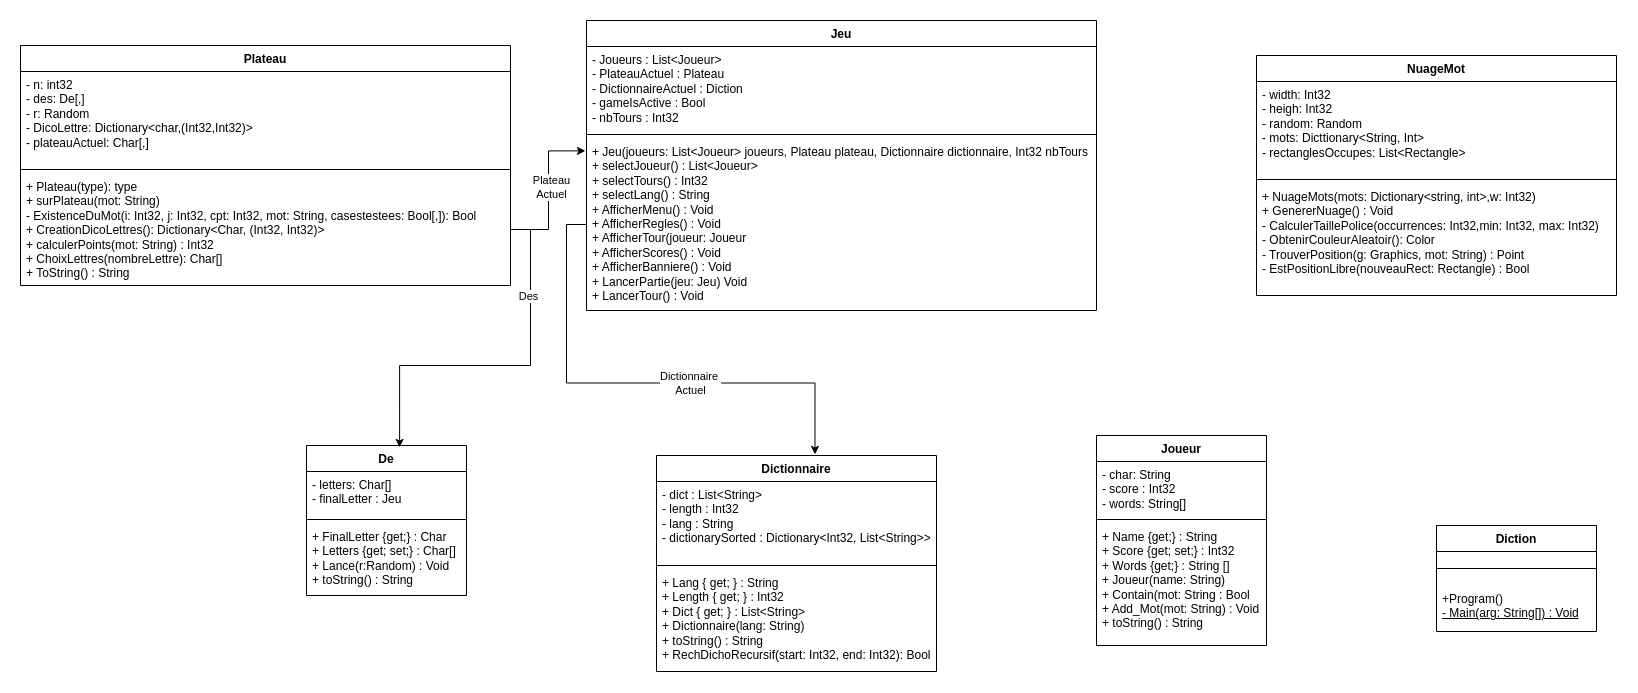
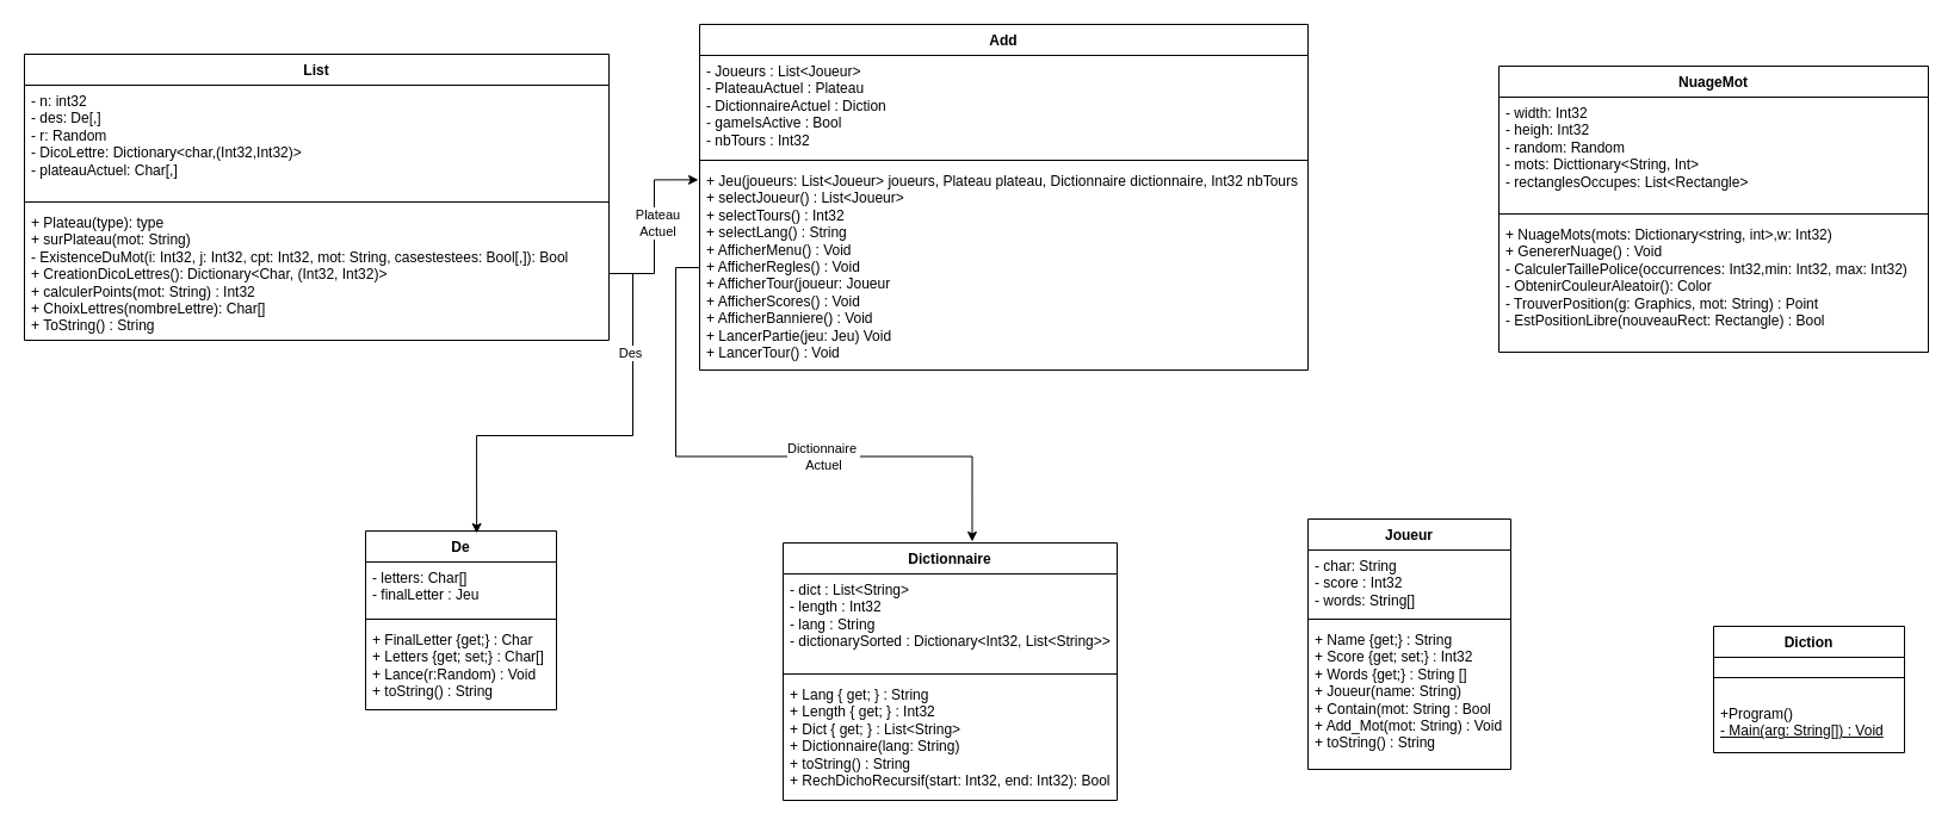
  <mxCell id="0" />
  <mxCell id="1" parent="0" />
- <mxCell id="2" value="Plateau" style="swimlane;fontStyle=1;align=center;verticalAlign=top;childLayout=stackLayout;horizontal=1;startSize=26;horizontalStack=0;resizeParent=1;resizeParentMax=0;resizeLast=0;collapsible=1;marginBottom=0;whiteSpace=wrap;html=1;" vertex="1" parent="1"><mxGeometry x="20" y="45" width="490" height="240" as="geometry" /></mxCell>
+ <mxCell id="2" value="List" style="swimlane;fontStyle=1;align=center;verticalAlign=top;childLayout=stackLayout;horizontal=1;startSize=26;horizontalStack=0;resizeParent=1;resizeParentMax=0;resizeLast=0;collapsible=1;marginBottom=0;whiteSpace=wrap;html=1;" vertex="1" parent="1"><mxGeometry x="20" y="45" width="490" height="240" as="geometry" /></mxCell>
  <mxCell id="3" value="- n: int32&lt;div&gt;- des: De[,]&lt;/div&gt;&lt;div&gt;- r: Random&lt;/div&gt;&lt;div&gt;- DicoLettre: Dictionary&amp;lt;char,(Int32,Int32)&amp;gt;&lt;/div&gt;&lt;div&gt;- plateauActuel: Char[,]&lt;/div&gt;&lt;div&gt;&lt;br&gt;&lt;/div&gt;" style="text;strokeColor=none;fillColor=none;align=left;verticalAlign=top;spacingLeft=4;spacingRight=4;overflow=hidden;rotatable=0;points=[[0,0.5],[1,0.5]];portConstraint=eastwest;whiteSpace=wrap;html=1;" vertex="1" parent="2"><mxGeometry y="26" width="490" height="94" as="geometry" /></mxCell>
  <mxCell id="4" value="" style="line;strokeWidth=1;fillColor=none;align=left;verticalAlign=middle;spacingTop=-1;spacingLeft=3;spacingRight=3;rotatable=0;labelPosition=right;points=[];portConstraint=eastwest;strokeColor=inherit;" vertex="1" parent="2"><mxGeometry y="120" width="490" height="8" as="geometry" /></mxCell>
  <mxCell id="5" value="+ Plateau(type): type&lt;div&gt;+ surPlateau(mot: String)&lt;/div&gt;&lt;div&gt;- ExistenceDuMot(i: Int32, j:&amp;nbsp;&lt;span style=&quot;background-color: initial;&quot;&gt;Int32&lt;/span&gt;&lt;span style=&quot;background-color: initial;&quot;&gt;, cpt:&amp;nbsp;&lt;/span&gt;&lt;span style=&quot;background-color: initial;&quot;&gt;Int32&lt;/span&gt;&lt;span style=&quot;background-color: initial;&quot;&gt;, mot: String, casestestees: B&lt;/span&gt;&lt;span style=&quot;background-color: initial;&quot;&gt;ool[,]&lt;/span&gt;&lt;span style=&quot;background-color: initial;&quot;&gt;): Bool&lt;/span&gt;&lt;/div&gt;&lt;div&gt;+ CreationDicoLettres():&amp;nbsp;Dictionary&amp;lt;Char, (Int32, Int32)&amp;gt;&lt;/div&gt;&lt;div&gt;+ calculerPoints(mot: String) : Int32&lt;/div&gt;&lt;div&gt;+ ChoixLettres(nombreLettre): Char[]&lt;/div&gt;&lt;div&gt;+ ToString() : String&lt;/div&gt;&lt;div&gt;&lt;br&gt;&lt;/div&gt;" style="text;strokeColor=none;fillColor=none;align=left;verticalAlign=top;spacingLeft=4;spacingRight=4;overflow=hidden;rotatable=0;points=[[0,0.5],[1,0.5]];portConstraint=eastwest;whiteSpace=wrap;html=1;" vertex="1" parent="2"><mxGeometry y="128" width="490" height="112" as="geometry" /></mxCell>
  <mxCell id="6" value="De" style="swimlane;fontStyle=1;align=center;verticalAlign=top;childLayout=stackLayout;horizontal=1;startSize=26;horizontalStack=0;resizeParent=1;resizeParentMax=0;resizeLast=0;collapsible=1;marginBottom=0;whiteSpace=wrap;html=1;" vertex="1" parent="1"><mxGeometry x="306" y="445" width="160" height="150" as="geometry" /></mxCell>
  <mxCell id="7" value="- letters: Char[]&lt;div&gt;- finalLetter : Jeu&lt;/div&gt;" style="text;strokeColor=none;fillColor=none;align=left;verticalAlign=top;spacingLeft=4;spacingRight=4;overflow=hidden;rotatable=0;points=[[0,0.5],[1,0.5]];portConstraint=eastwest;whiteSpace=wrap;html=1;" vertex="1" parent="6"><mxGeometry y="26" width="160" height="44" as="geometry" /></mxCell>
  <mxCell id="8" value="" style="line;strokeWidth=1;fillColor=none;align=left;verticalAlign=middle;spacingTop=-1;spacingLeft=3;spacingRight=3;rotatable=0;labelPosition=right;points=[];portConstraint=eastwest;strokeColor=inherit;" vertex="1" parent="6"><mxGeometry y="70" width="160" height="8" as="geometry" /></mxCell>
  <mxCell id="9" value="+ FinalLetter {get;} : Char&lt;div&gt;+ Letters {get; set;} : Char[]&lt;/div&gt;&lt;div&gt;&lt;span style=&quot;background-color: initial;&quot;&gt;+ Lance(r:Random) : Void&lt;/span&gt;&lt;br&gt;&lt;/div&gt;&lt;div&gt;+ toString() : String&lt;/div&gt;" style="text;strokeColor=none;fillColor=none;align=left;verticalAlign=top;spacingLeft=4;spacingRight=4;overflow=hidden;rotatable=0;points=[[0,0.5],[1,0.5]];portConstraint=eastwest;whiteSpace=wrap;html=1;" vertex="1" parent="6"><mxGeometry y="78" width="160" height="72" as="geometry" /></mxCell>
- <mxCell id="10" value="Jeu" style="swimlane;fontStyle=1;align=center;verticalAlign=top;childLayout=stackLayout;horizontal=1;startSize=26;horizontalStack=0;resizeParent=1;resizeParentMax=0;resizeLast=0;collapsible=1;marginBottom=0;whiteSpace=wrap;html=1;" vertex="1" parent="1"><mxGeometry x="586" y="20" width="510" height="290" as="geometry" /></mxCell>
+ <mxCell id="10" value="Add" style="swimlane;fontStyle=1;align=center;verticalAlign=top;childLayout=stackLayout;horizontal=1;startSize=26;horizontalStack=0;resizeParent=1;resizeParentMax=0;resizeLast=0;collapsible=1;marginBottom=0;whiteSpace=wrap;html=1;" vertex="1" parent="1"><mxGeometry x="586" y="20" width="510" height="290" as="geometry" /></mxCell>
  <mxCell id="11" value="- Joueurs : List&amp;lt;Joueur&amp;gt;&lt;div&gt;- PlateauActuel : Plateau&lt;/div&gt;&lt;div&gt;- DictionnaireActuel : Diction&lt;/div&gt;&lt;div&gt;- gameIsActive : Bool&lt;/div&gt;&lt;div&gt;- nbTours : Int32&lt;/div&gt;&lt;div&gt;&lt;br&gt;&lt;/div&gt;" style="text;strokeColor=none;fillColor=none;align=left;verticalAlign=top;spacingLeft=4;spacingRight=4;overflow=hidden;rotatable=0;points=[[0,0.5],[1,0.5]];portConstraint=eastwest;whiteSpace=wrap;html=1;" vertex="1" parent="10"><mxGeometry y="26" width="510" height="84" as="geometry" /></mxCell>
  <mxCell id="12" value="" style="line;strokeWidth=1;fillColor=none;align=left;verticalAlign=middle;spacingTop=-1;spacingLeft=3;spacingRight=3;rotatable=0;labelPosition=right;points=[];portConstraint=eastwest;strokeColor=inherit;" vertex="1" parent="10"><mxGeometry y="110" width="510" height="8" as="geometry" /></mxCell>
  <mxCell id="13" value="+ Jeu(joueurs: List&amp;lt;Joueur&amp;gt;&amp;nbsp;joueurs, Plateau plateau, Dictionnaire dictionnaire, Int32 nbTours&lt;div&gt;+ selectJoueur() : List&amp;lt;Joueur&amp;gt;&lt;/div&gt;&lt;div&gt;+ selectTours() : Int32&lt;/div&gt;&lt;div&gt;+ selectLang() : String&lt;/div&gt;&lt;div&gt;+ AfficherMenu() : Void&lt;/div&gt;&lt;div&gt;+ AfficherRegles() : Void&lt;/div&gt;&lt;div&gt;+ AfficherTour(joueur: Joueur&lt;/div&gt;&lt;div&gt;+ AfficherScores() : Void&lt;/div&gt;&lt;div&gt;+ AfficherBanniere() : Void&lt;/div&gt;&lt;div&gt;+ LancerPartie(jeu: Jeu) Void&lt;/div&gt;&lt;div&gt;+ LancerTour() : Void&lt;/div&gt;" style="text;strokeColor=none;fillColor=none;align=left;verticalAlign=top;spacingLeft=4;spacingRight=4;overflow=hidden;rotatable=0;points=[[0,0.5],[1,0.5]];portConstraint=eastwest;whiteSpace=wrap;html=1;" vertex="1" parent="10"><mxGeometry y="118" width="510" height="172" as="geometry" /></mxCell>
  <mxCell id="14" value="Dictionnaire" style="swimlane;fontStyle=1;align=center;verticalAlign=top;childLayout=stackLayout;horizontal=1;startSize=26;horizontalStack=0;resizeParent=1;resizeParentMax=0;resizeLast=0;collapsible=1;marginBottom=0;whiteSpace=wrap;html=1;" vertex="1" parent="1"><mxGeometry x="656" y="455" width="280" height="216" as="geometry" /></mxCell>
  <mxCell id="15" value="- dict : List&amp;lt;String&amp;gt;&lt;div&gt;- length : Int32&lt;/div&gt;&lt;div&gt;- lang : String&lt;/div&gt;&lt;div&gt;- dictionarySorted : Dictionary&amp;lt;Int32, List&amp;lt;String&amp;gt;&amp;gt;&lt;/div&gt;&lt;div&gt;&lt;br&gt;&lt;/div&gt;" style="text;strokeColor=none;fillColor=none;align=left;verticalAlign=top;spacingLeft=4;spacingRight=4;overflow=hidden;rotatable=0;points=[[0,0.5],[1,0.5]];portConstraint=eastwest;whiteSpace=wrap;html=1;" vertex="1" parent="14"><mxGeometry y="26" width="280" height="80" as="geometry" /></mxCell>
  <mxCell id="16" value="" style="line;strokeWidth=1;fillColor=none;align=left;verticalAlign=middle;spacingTop=-1;spacingLeft=3;spacingRight=3;rotatable=0;labelPosition=right;points=[];portConstraint=eastwest;strokeColor=inherit;" vertex="1" parent="14"><mxGeometry y="106" width="280" height="8" as="geometry" /></mxCell>
  <mxCell id="17" value="+ Lang { get; } : String&amp;nbsp;&lt;div&gt;+ Length { get; } : Int32&lt;/div&gt;&lt;div&gt;+ Dict { get; } : List&amp;lt;String&amp;gt;&lt;/div&gt;&lt;div&gt;+ Dictionnaire(lang: String)&lt;/div&gt;&lt;div&gt;+ toString() : String&lt;/div&gt;&lt;div&gt;+ RechDichoRecursif(start: Int32, end: Int32): Bool&lt;/div&gt;" style="text;strokeColor=none;fillColor=none;align=left;verticalAlign=top;spacingLeft=4;spacingRight=4;overflow=hidden;rotatable=0;points=[[0,0.5],[1,0.5]];portConstraint=eastwest;whiteSpace=wrap;html=1;" vertex="1" parent="14"><mxGeometry y="114" width="280" height="102" as="geometry" /></mxCell>
  <mxCell id="18" value="Joueur" style="swimlane;fontStyle=1;align=center;verticalAlign=top;childLayout=stackLayout;horizontal=1;startSize=26;horizontalStack=0;resizeParent=1;resizeParentMax=0;resizeLast=0;collapsible=1;marginBottom=0;whiteSpace=wrap;html=1;" vertex="1" parent="1"><mxGeometry x="1096" y="435" width="170" height="210" as="geometry" /></mxCell>
  <mxCell id="19" value="- char: String&lt;div&gt;- score : Int32&lt;/div&gt;&lt;div&gt;- words: String[]&lt;/div&gt;" style="text;strokeColor=none;fillColor=none;align=left;verticalAlign=top;spacingLeft=4;spacingRight=4;overflow=hidden;rotatable=0;points=[[0,0.5],[1,0.5]];portConstraint=eastwest;whiteSpace=wrap;html=1;" vertex="1" parent="18"><mxGeometry y="26" width="170" height="54" as="geometry" /></mxCell>
  <mxCell id="20" value="" style="line;strokeWidth=1;fillColor=none;align=left;verticalAlign=middle;spacingTop=-1;spacingLeft=3;spacingRight=3;rotatable=0;labelPosition=right;points=[];portConstraint=eastwest;strokeColor=inherit;" vertex="1" parent="18"><mxGeometry y="80" width="170" height="8" as="geometry" /></mxCell>
  <mxCell id="21" value="+ Name {get;} : String&lt;div&gt;+ Score {get; set;} : Int32&lt;/div&gt;&lt;div&gt;+ Words {get;} : String []&lt;/div&gt;&lt;div&gt;+ Joueur(name: String)&lt;/div&gt;&lt;div&gt;+ Contain(mot: String : Bool&lt;/div&gt;&lt;div&gt;+ Add_Mot(mot: String) : Void&lt;/div&gt;&lt;div&gt;+ toString() : String&lt;/div&gt;" style="text;strokeColor=none;fillColor=none;align=left;verticalAlign=top;spacingLeft=4;spacingRight=4;overflow=hidden;rotatable=0;points=[[0,0.5],[1,0.5]];portConstraint=eastwest;whiteSpace=wrap;html=1;" vertex="1" parent="18"><mxGeometry y="88" width="170" height="122" as="geometry" /></mxCell>
  <mxCell id="22" value="Diction" style="swimlane;fontStyle=1;align=center;verticalAlign=top;childLayout=stackLayout;horizontal=1;startSize=26;horizontalStack=0;resizeParent=1;resizeParentMax=0;resizeLast=0;collapsible=1;marginBottom=0;whiteSpace=wrap;html=1;" vertex="1" parent="1"><mxGeometry x="1436" y="525" width="160" height="106" as="geometry" /></mxCell>
  <mxCell id="23" value="" style="line;strokeWidth=1;fillColor=none;align=left;verticalAlign=middle;spacingTop=-1;spacingLeft=3;spacingRight=3;rotatable=0;labelPosition=right;points=[];portConstraint=eastwest;strokeColor=inherit;" vertex="1" parent="22"><mxGeometry y="26" width="160" height="34" as="geometry" /></mxCell>
  <mxCell id="24" value="+Program()&lt;div&gt;&lt;u&gt;- Main(arg: String[]) : Void&lt;/u&gt;&lt;/div&gt;" style="text;strokeColor=none;fillColor=none;align=left;verticalAlign=top;spacingLeft=4;spacingRight=4;overflow=hidden;rotatable=0;points=[[0,0.5],[1,0.5]];portConstraint=eastwest;whiteSpace=wrap;html=1;" vertex="1" parent="22"><mxGeometry y="60" width="160" height="46" as="geometry" /></mxCell>
  <mxCell id="25" value="NuageMot" style="swimlane;fontStyle=1;align=center;verticalAlign=top;childLayout=stackLayout;horizontal=1;startSize=26;horizontalStack=0;resizeParent=1;resizeParentMax=0;resizeLast=0;collapsible=1;marginBottom=0;whiteSpace=wrap;html=1;" vertex="1" parent="1"><mxGeometry x="1256" y="55" width="360" height="240" as="geometry" /></mxCell>
  <mxCell id="26" value="- width: Int32&lt;div&gt;- heigh: Int32&lt;/div&gt;&lt;div&gt;- random: Random&lt;/div&gt;&lt;div&gt;- mots: Dicttionary&amp;lt;String, Int&amp;gt;&lt;/div&gt;&lt;div&gt;- rectanglesOccupes: List&amp;lt;Rectangle&amp;gt;&lt;/div&gt;" style="text;strokeColor=none;fillColor=none;align=left;verticalAlign=top;spacingLeft=4;spacingRight=4;overflow=hidden;rotatable=0;points=[[0,0.5],[1,0.5]];portConstraint=eastwest;whiteSpace=wrap;html=1;" vertex="1" parent="25"><mxGeometry y="26" width="360" height="94" as="geometry" /></mxCell>
  <mxCell id="27" value="" style="line;strokeWidth=1;fillColor=none;align=left;verticalAlign=middle;spacingTop=-1;spacingLeft=3;spacingRight=3;rotatable=0;labelPosition=right;points=[];portConstraint=eastwest;strokeColor=inherit;" vertex="1" parent="25"><mxGeometry y="120" width="360" height="8" as="geometry" /></mxCell>
  <mxCell id="28" value="+ NuageMots(mots: Dictionary&amp;lt;string, int&amp;gt;,w: Int32)&lt;div&gt;+ GenererNuage() : Void&lt;/div&gt;&lt;div&gt;- CalculerTaillePolice(occurrences: Int32,min: Int32, max: Int32)&lt;/div&gt;&lt;div&gt;- ObtenirCouleurAleatoir(): Color&lt;/div&gt;&lt;div&gt;- TrouverPosition(g: Graphics, mot: String) : Point&lt;/div&gt;&lt;div&gt;- EstPositionLibre(nouveauRect: Rectangle) : Bool&lt;/div&gt;" style="text;strokeColor=none;fillColor=none;align=left;verticalAlign=top;spacingLeft=4;spacingRight=4;overflow=hidden;rotatable=0;points=[[0,0.5],[1,0.5]];portConstraint=eastwest;whiteSpace=wrap;html=1;" vertex="1" parent="25"><mxGeometry y="128" width="360" height="112" as="geometry" /></mxCell>
  <mxCell id="29" style="edgeStyle=orthogonalEdgeStyle;rounded=0;orthogonalLoop=1;jettySize=auto;html=1;entryX=0.582;entryY=0.013;entryDx=0;entryDy=0;entryPerimeter=0;" edge="1" parent="1" source="5" target="6"><mxGeometry relative="1" as="geometry" /></mxCell>
  <mxCell id="30" value="Des" style="edgeLabel;html=1;align=center;verticalAlign=middle;resizable=0;points=[];" vertex="1" connectable="0" parent="29"><mxGeometry x="-0.535" y="-3" relative="1" as="geometry"><mxPoint as="offset" /></mxGeometry></mxCell>
  <mxCell id="31" style="edgeStyle=orthogonalEdgeStyle;rounded=0;orthogonalLoop=1;jettySize=auto;html=1;entryX=-0.002;entryY=0.072;entryDx=0;entryDy=0;entryPerimeter=0;" edge="1" parent="1" source="5" target="13"><mxGeometry relative="1" as="geometry" /></mxCell>
  <mxCell id="32" value="Plateau&lt;div&gt;Actuel&lt;/div&gt;" style="edgeLabel;html=1;align=center;verticalAlign=middle;resizable=0;points=[];" vertex="1" connectable="0" parent="31"><mxGeometry x="0.054" y="-2" relative="1" as="geometry"><mxPoint as="offset" /></mxGeometry></mxCell>
  <mxCell id="33" style="edgeStyle=orthogonalEdgeStyle;rounded=0;orthogonalLoop=1;jettySize=auto;html=1;entryX=0.566;entryY=-0.005;entryDx=0;entryDy=0;entryPerimeter=0;" edge="1" parent="1" source="13" target="14"><mxGeometry relative="1" as="geometry" /></mxCell>
  <mxCell id="34" value="Dictionnaire&amp;nbsp;&lt;div&gt;Actuel&lt;/div&gt;" style="edgeLabel;html=1;align=center;verticalAlign=middle;resizable=0;points=[];" vertex="1" connectable="0" parent="33"><mxGeometry x="0.217" relative="1" as="geometry"><mxPoint x="-1" as="offset" /></mxGeometry></mxCell>
